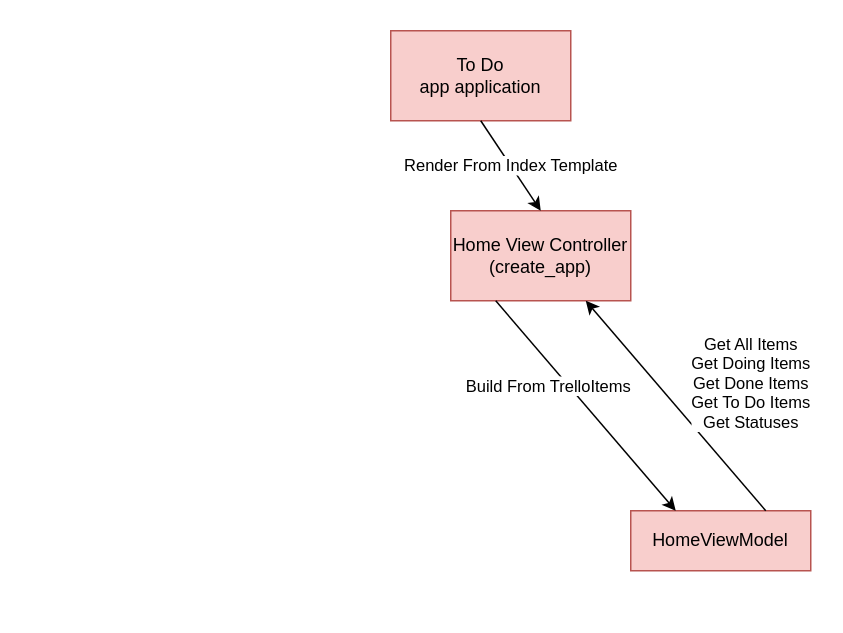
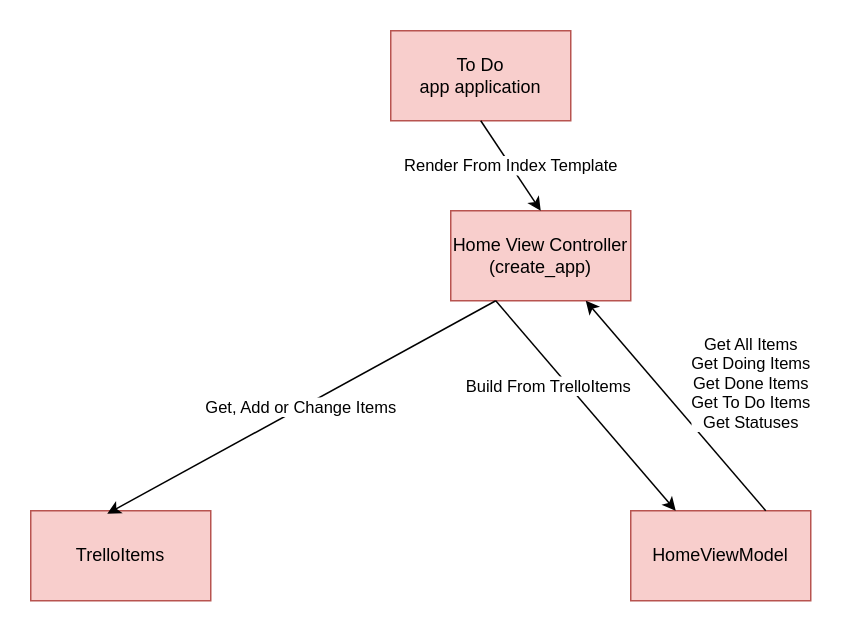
  <mxCell id="0" />
  <mxCell id="1" parent="0" />
  <mxCell id="2" value="To Do&lt;br&gt;app application" style="rounded=0;whiteSpace=wrap;html=1;fillColor=#f8cecc;strokeColor=#b85450;" vertex="1" parent="1"><mxGeometry x="260" y="20" width="120" height="60" as="geometry" /></mxCell>
  <mxCell id="3" value="Home View Controller&lt;br&gt;(create_app)" style="rounded=0;whiteSpace=wrap;html=1;fillColor=#f8cecc;strokeColor=#b85450;" vertex="1" parent="1"><mxGeometry x="300" y="140" width="120" height="60" as="geometry" /></mxCell>
- <mxCell id="6" value="HomeViewModel" style="rounded=0;whiteSpace=wrap;html=1;fillColor=#f8cecc;strokeColor=#b85450;" vertex="1" parent="1"><mxGeometry x="420" y="340" width="120" height="40" as="geometry" /></mxCell>
+ <mxCell id="4" value="TrelloItems" style="rounded=0;whiteSpace=wrap;html=1;fillColor=#f8cecc;strokeColor=#b85450;" vertex="1" parent="1"><mxGeometry x="20" y="340" width="120" height="60" as="geometry" /></mxCell>
+ <mxCell id="5" value="Get, Add or Change Items" style="endArrow=classic;html=1;rounded=0;exitX=0.25;exitY=1;exitDx=0;exitDy=0;entryX=0.425;entryY=0.033;entryDx=0;entryDy=0;entryPerimeter=0;" edge="1" parent="1" source="3" target="4"><mxGeometry width="50" height="50" relative="1" as="geometry"><mxPoint x="250" y="310" as="sourcePoint" /><mxPoint x="300" y="260" as="targetPoint" /></mxGeometry></mxCell>
+ <mxCell id="6" value="HomeViewModel" style="rounded=0;whiteSpace=wrap;html=1;fillColor=#f8cecc;strokeColor=#b85450;" vertex="1" parent="1"><mxGeometry x="420" y="340" width="120" height="60" as="geometry" /></mxCell>
  <mxCell id="7" value="Build From TrelloItems" style="endArrow=classic;html=1;rounded=0;entryX=0.25;entryY=0;entryDx=0;entryDy=0;exitX=0.25;exitY=1;exitDx=0;exitDy=0;" edge="1" parent="1" source="3" target="6"><mxGeometry x="-0.286" y="-10" width="50" height="50" relative="1" as="geometry"><mxPoint x="320" y="200" as="sourcePoint" /><mxPoint x="300" y="260" as="targetPoint" /><mxPoint as="offset" /></mxGeometry></mxCell>
  <mxCell id="8" value="Get All Items&lt;br&gt;Get Doing Items&lt;br&gt;Get Done Items&lt;br&gt;Get To Do Items&lt;br&gt;Get Statuses" style="endArrow=classic;html=1;rounded=0;entryX=0.75;entryY=1;entryDx=0;entryDy=0;exitX=0.75;exitY=0;exitDx=0;exitDy=0;" edge="1" parent="1" source="6" target="3"><mxGeometry x="-0.23" y="-48" width="50" height="50" relative="1" as="geometry"><mxPoint x="250" y="310" as="sourcePoint" /><mxPoint x="300" y="260" as="targetPoint" /><mxPoint as="offset" /></mxGeometry></mxCell>
  <mxCell id="9" value="Render From Index Template" style="endArrow=classic;html=1;rounded=0;entryX=0.5;entryY=0;entryDx=0;entryDy=0;exitX=0.5;exitY=1;exitDx=0;exitDy=0;" edge="1" parent="1" source="2" target="3"><mxGeometry width="50" height="50" relative="1" as="geometry"><mxPoint x="250" y="280" as="sourcePoint" /><mxPoint x="300" y="230" as="targetPoint" /></mxGeometry></mxCell>
